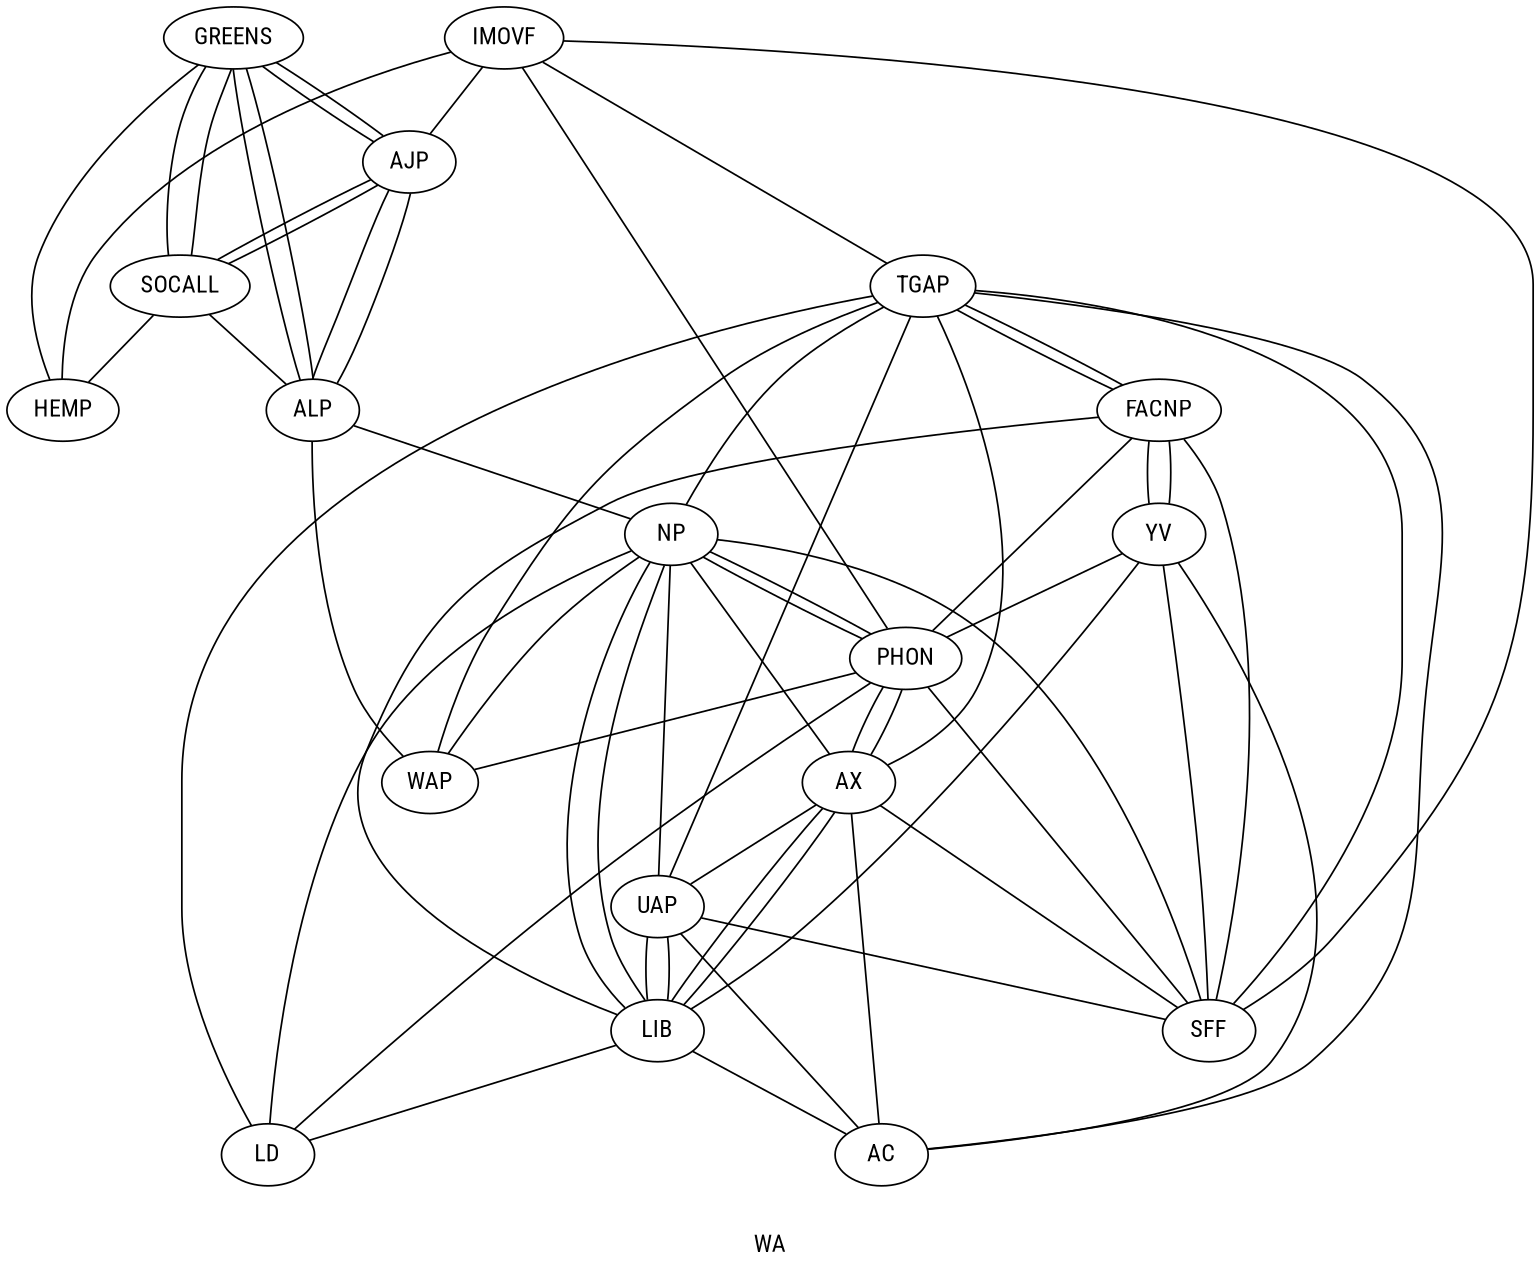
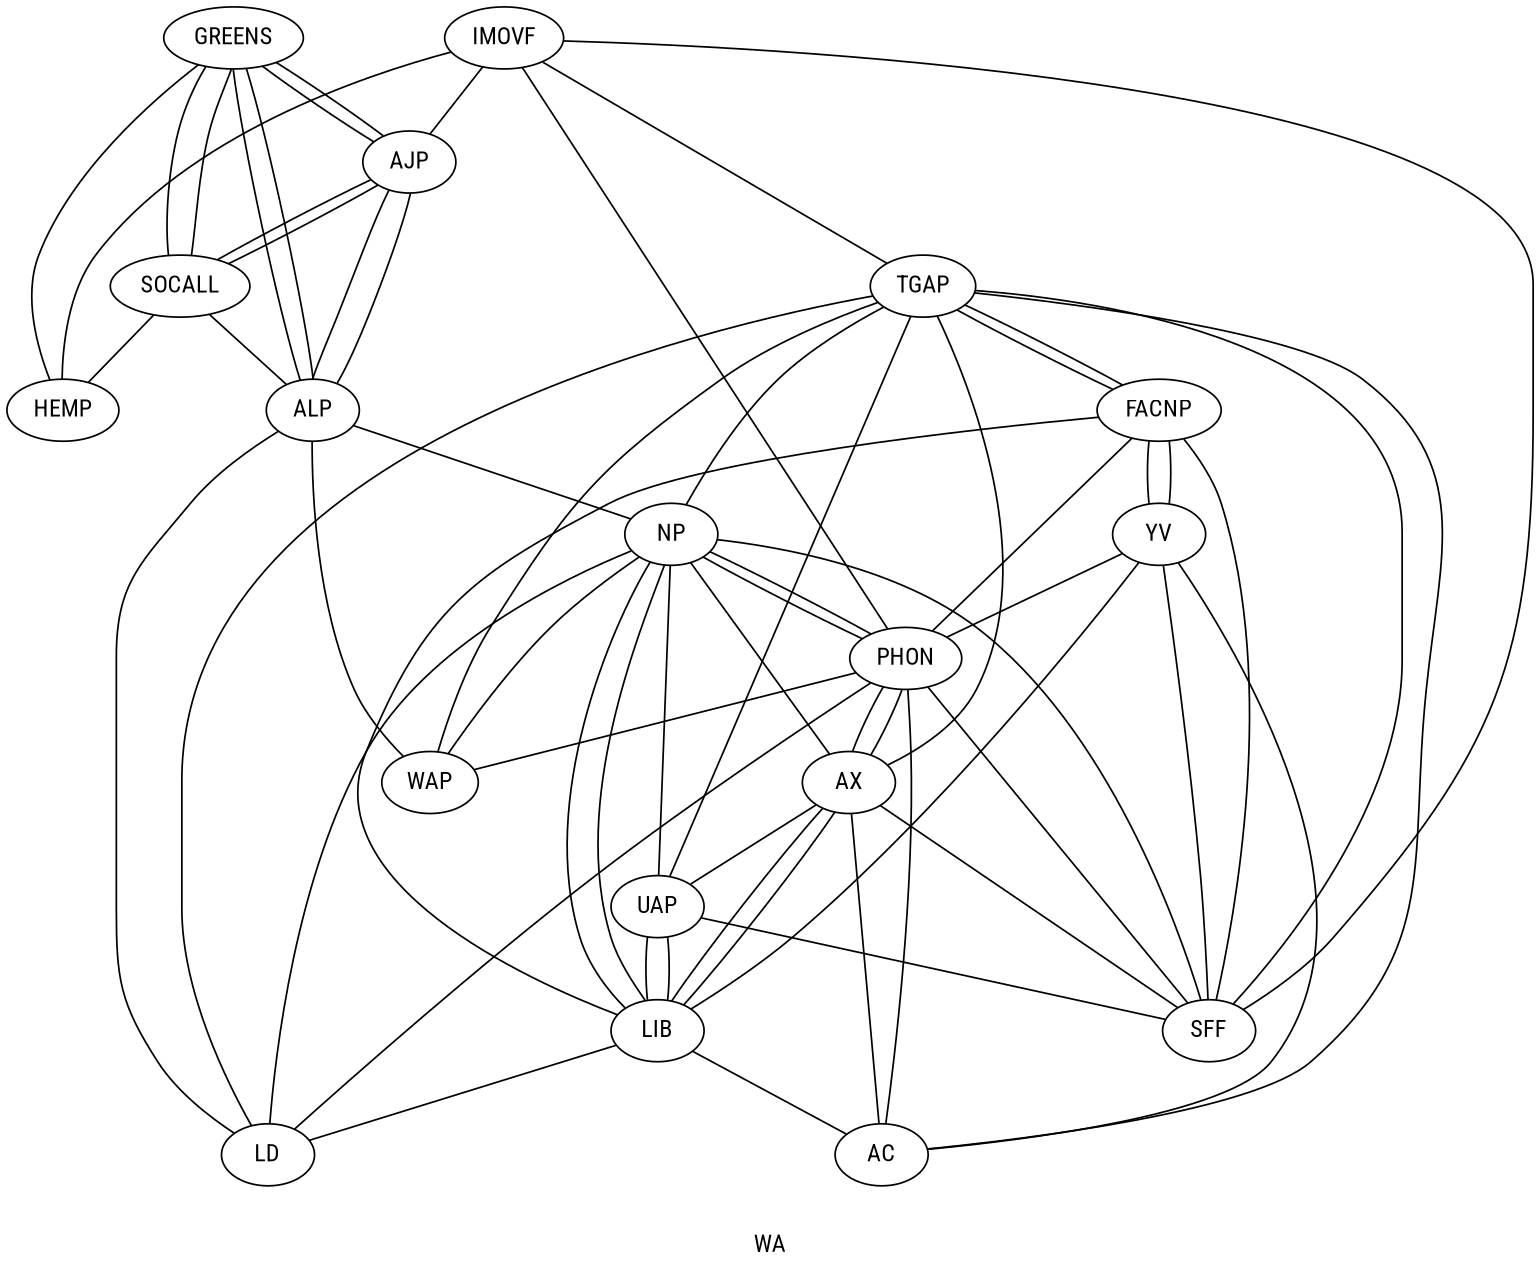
  graph {
    fontname="Roboto Condensed"
    label=WA
    node [fontname="Roboto Condensed"]
    edge [fontname="Roboto Condensed"]
    GREENS
    AJP
    HEMP
    SOCALL
    ALP
    LD
    WAP
    NP
    PHON
    SFF
    AX
    LIB
    UAP
    AC
    IMOVF
    TGAP
    FACNP
    YV
    GREENS -- AJP
    GREENS -- HEMP
    GREENS -- SOCALL
    GREENS -- ALP
    AJP -- GREENS
    AJP -- SOCALL
    AJP -- ALP
    SOCALL -- GREENS
    SOCALL -- AJP
    SOCALL -- HEMP
    SOCALL -- ALP
    ALP -- GREENS
    ALP -- AJP
+   ALP -- LD
    ALP -- WAP
    ALP -- NP
    NP -- LD
    NP -- WAP
    NP -- PHON
    NP -- SFF
    NP -- LIB
    PHON -- LD
    PHON -- WAP
    PHON -- NP
    PHON -- SFF
    PHON -- AX
    AX -- NP
    AX -- PHON
    AX -- SFF
    AX -- LIB
    AX -- UAP
    AX -- AC
    LIB -- LD
    LIB -- NP
    LIB -- AX
    LIB -- UAP
    LIB -- AC
    UAP -- NP
    UAP -- SFF
    UAP -- LIB
-   UAP -- AC
+   PHON -- AC
    IMOVF -- AJP
    IMOVF -- HEMP
    IMOVF -- PHON
    IMOVF -- SFF
    IMOVF -- TGAP
    TGAP -- LD
    TGAP -- WAP
    TGAP -- NP
    TGAP -- SFF
    TGAP -- AX
    TGAP -- UAP
    TGAP -- AC
    TGAP -- FACNP
    FACNP -- PHON
    FACNP -- SFF
    FACNP -- LIB
    FACNP -- TGAP
    FACNP -- YV
    YV -- PHON
    YV -- SFF
    YV -- LIB
    YV -- AC
    YV -- FACNP
  }
